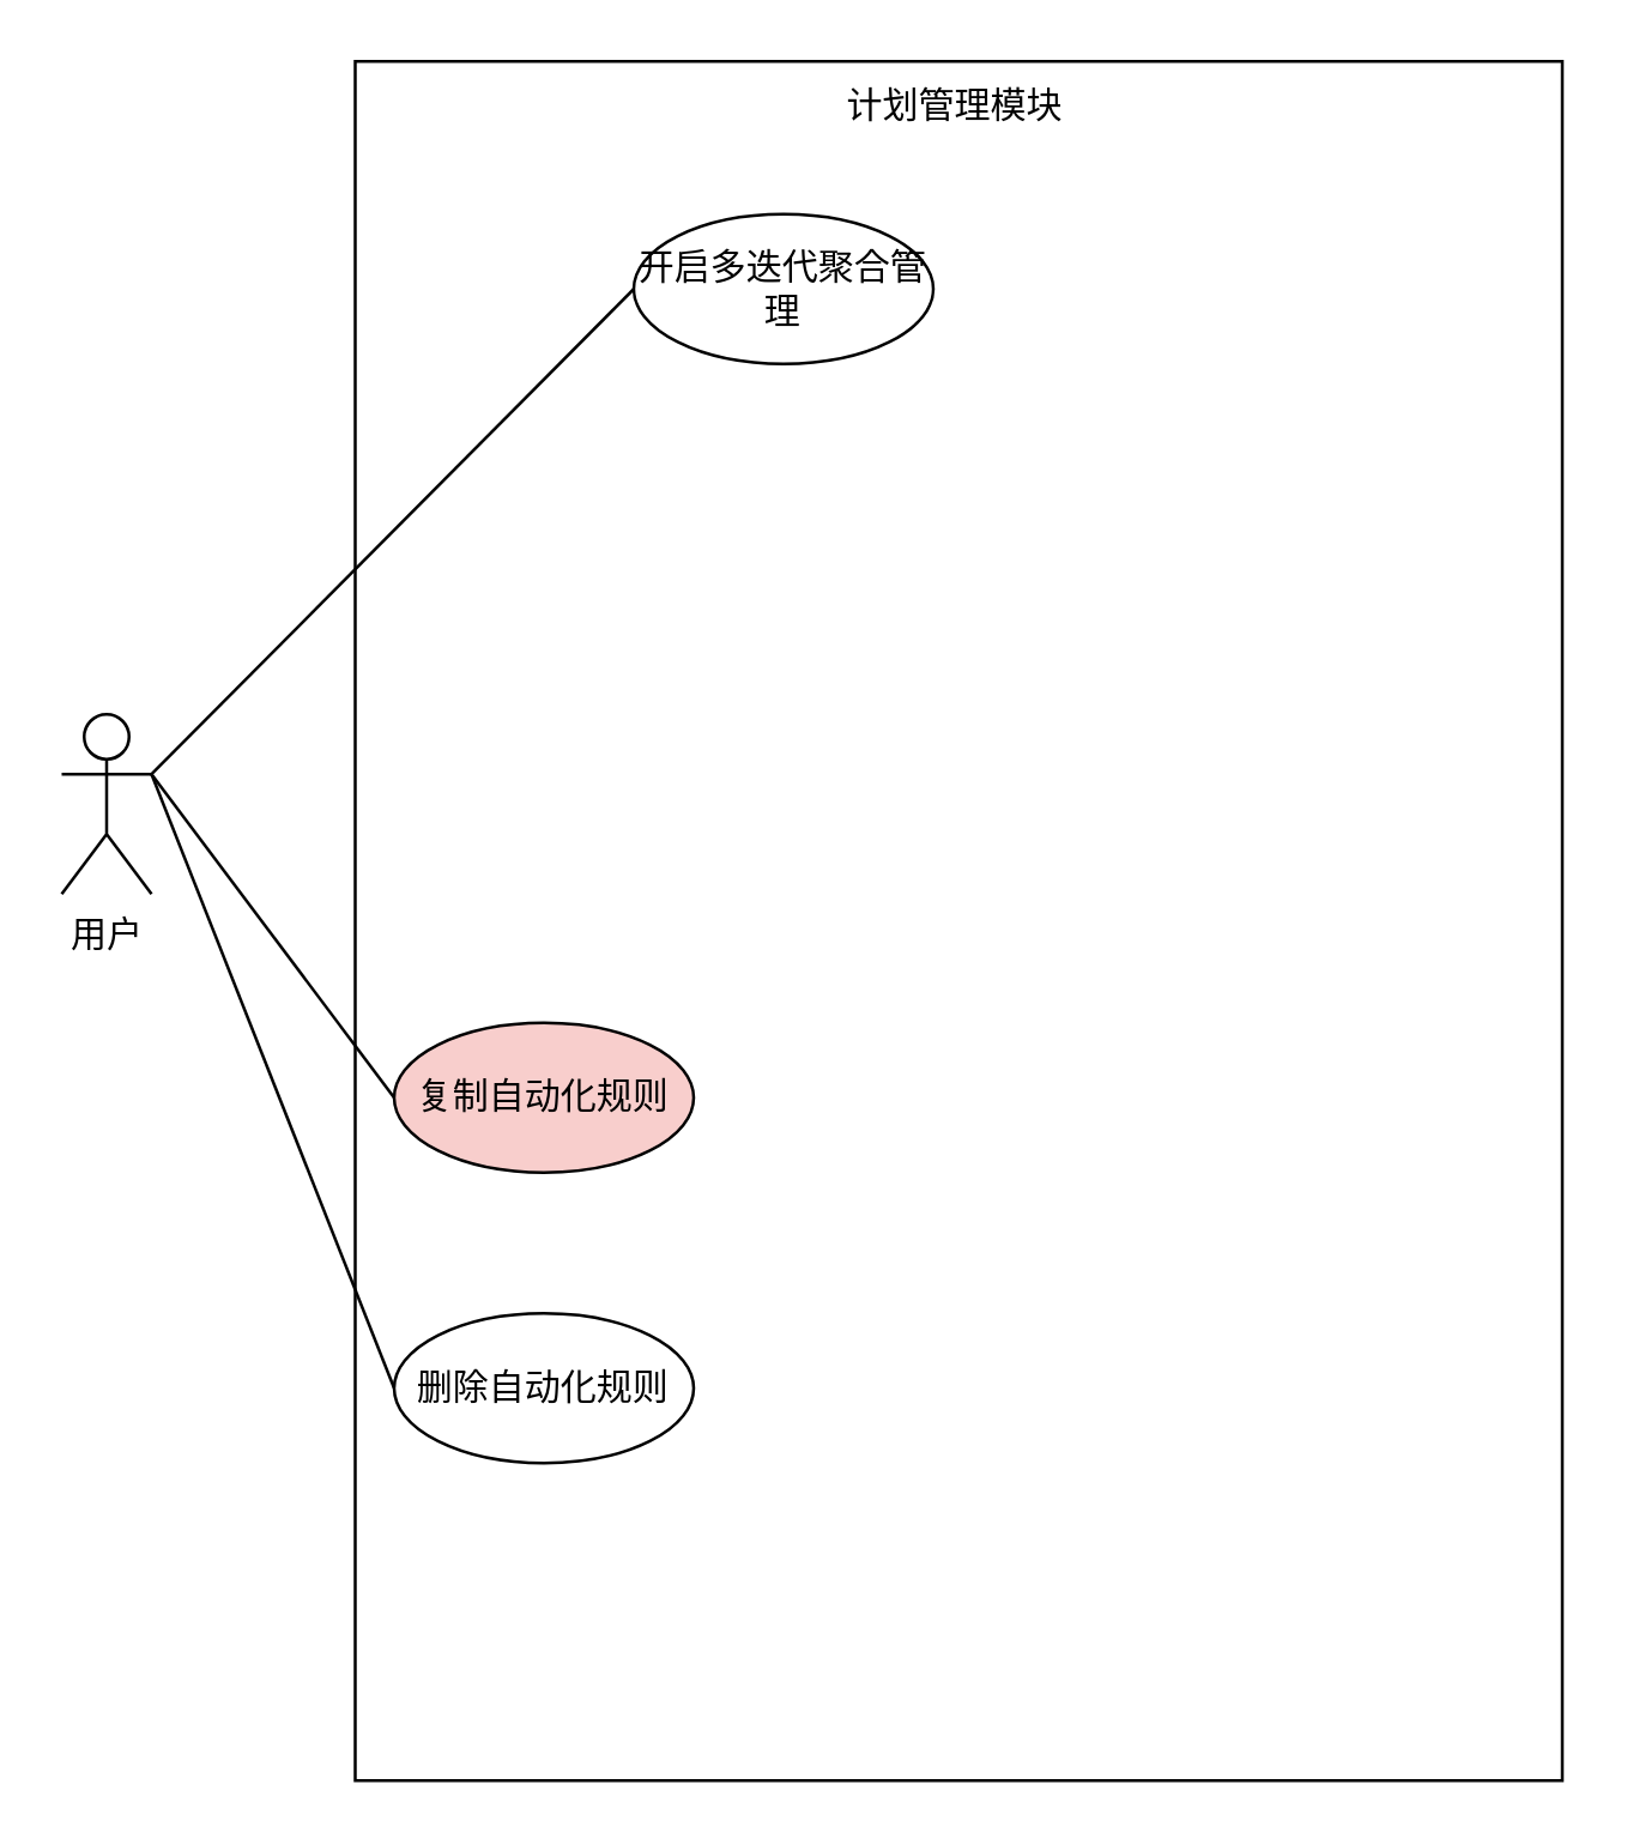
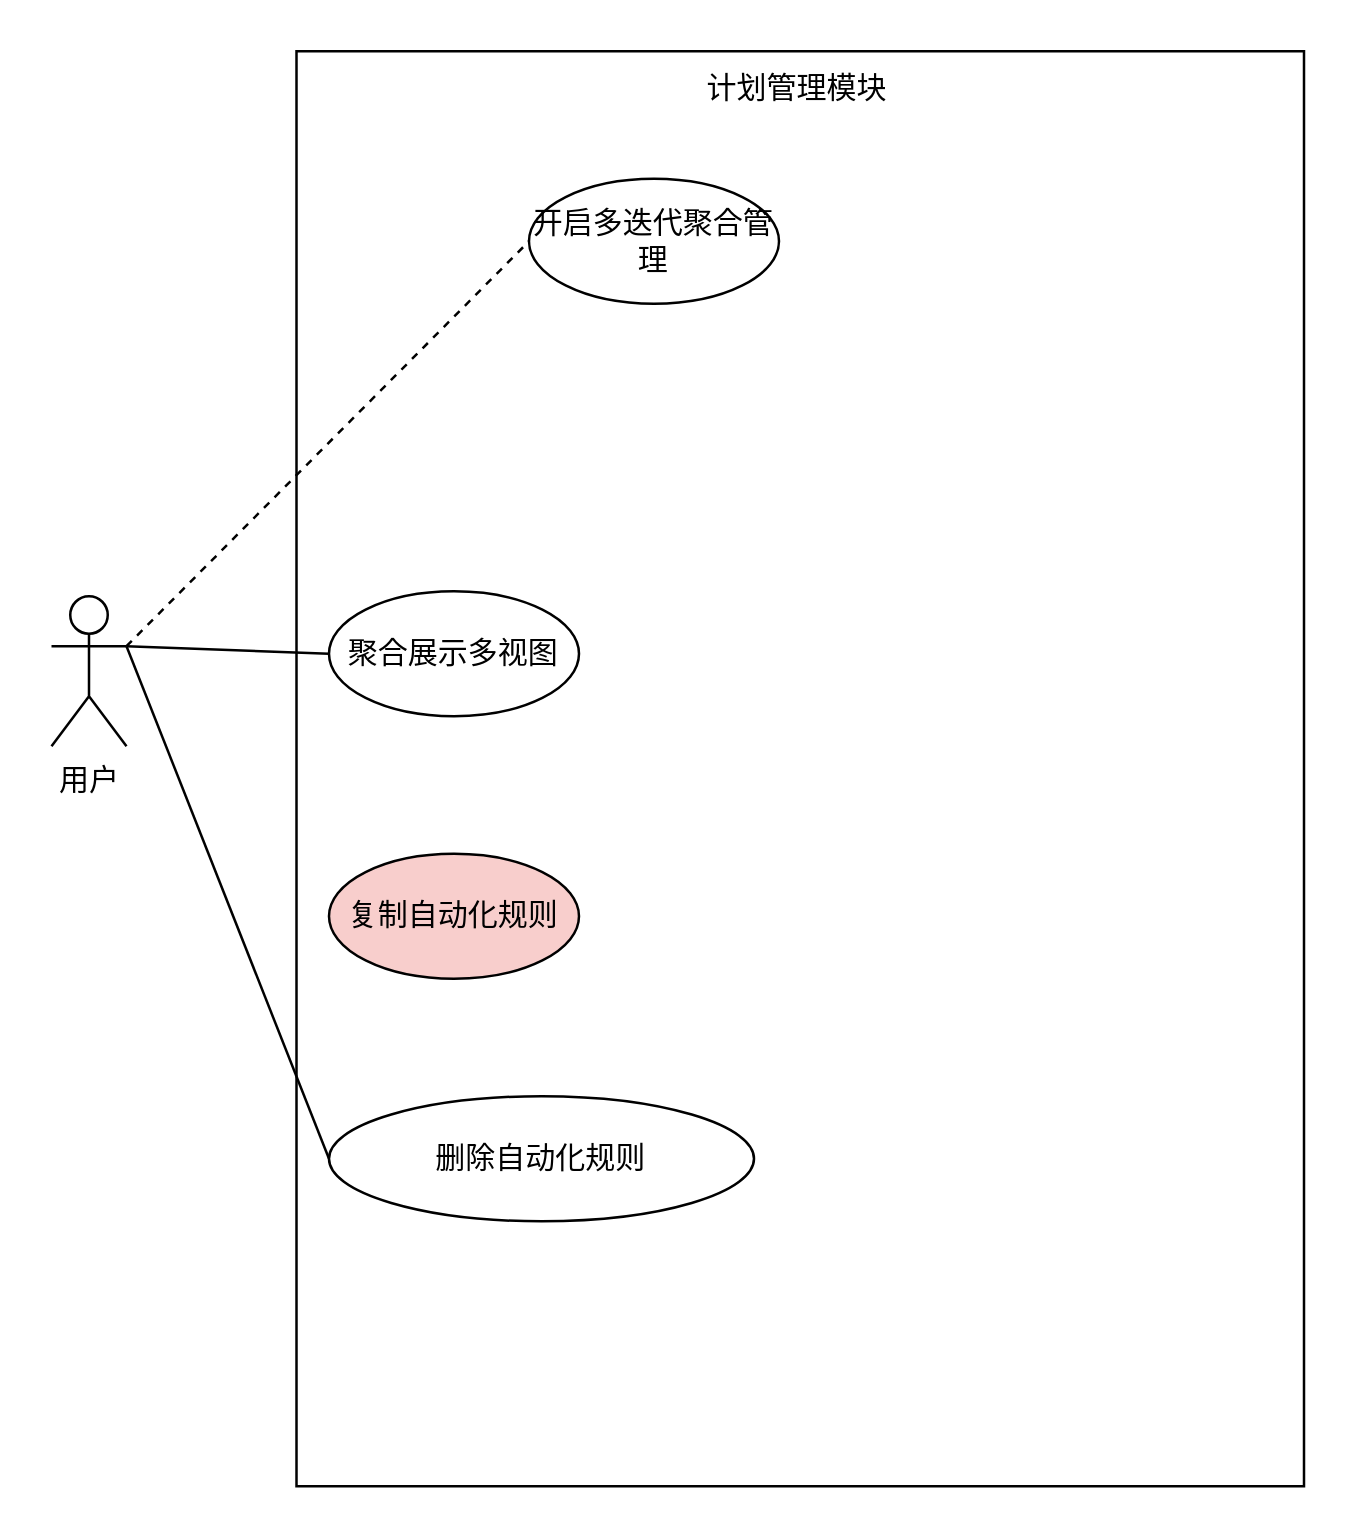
  <mxCell id="0" />
  <mxCell id="1" parent="0" />
  <mxCell id="2" value="用户" style="shape=umlActor;verticalLabelPosition=bottom;verticalAlign=top;html=1;" vertex="1" parent="1"><mxGeometry x="20" y="238" width="30" height="60" as="geometry" /></mxCell>
  <mxCell id="3" value="" style="rounded=0;whiteSpace=wrap;html=1;" vertex="1" parent="1"><mxGeometry x="118" y="20" width="403" height="574" as="geometry" /></mxCell>
  <mxCell id="4" value="计划管理模块" style="text;html=1;align=center;verticalAlign=middle;whiteSpace=wrap;rounded=0;" vertex="1" parent="1"><mxGeometry x="269" y="20" width="99" height="30" as="geometry" /></mxCell>
+ <mxCell id="5" value="聚合展示多视图" style="ellipse;whiteSpace=wrap;html=1;" vertex="1" parent="1"><mxGeometry x="131" y="236" width="100" height="50" as="geometry" /></mxCell>
+ <mxCell id="6" value="" style="endArrow=none;html=1;rounded=0;exitX=1;exitY=0.333;exitDx=0;exitDy=0;exitPerimeter=0;entryX=0;entryY=0.5;entryDx=0;entryDy=0;" edge="1" parent="1" source="2" target="5"><mxGeometry width="50" height="50" relative="1" as="geometry"><mxPoint x="47" y="268" as="sourcePoint" /><mxPoint x="129" y="253" as="targetPoint" /></mxGeometry></mxCell>
  <mxCell id="7" value="开启多迭代聚合管理" style="ellipse;whiteSpace=wrap;html=1;" vertex="1" parent="1"><mxGeometry x="211" y="71" width="100" height="50" as="geometry" /></mxCell>
- <mxCell id="8" value="删除自动化规则" style="ellipse;whiteSpace=wrap;html=1;" vertex="1" parent="1"><mxGeometry x="131" y="438" width="100" height="50" as="geometry" /></mxCell>
+ <mxCell id="8" value="删除自动化规则" style="ellipse;whiteSpace=wrap;html=1;" vertex="1" parent="1"><mxGeometry x="131" y="438" width="170" height="50" as="geometry" /></mxCell>
  <mxCell id="9" value="复制自动化规则" style="ellipse;whiteSpace=wrap;html=1;fillColor=#f8cecc;" vertex="1" parent="1"><mxGeometry x="131" y="341" width="100" height="50" as="geometry" /></mxCell>
  <mxCell id="10" value="" style="endArrow=none;html=1;rounded=0;exitX=1;exitY=0.333;exitDx=0;exitDy=0;exitPerimeter=0;entryX=0;entryY=0.5;entryDx=0;entryDy=0;" edge="1" parent="1" source="2" target="8"><mxGeometry width="50" height="50" relative="1" as="geometry"><mxPoint x="60" y="268" as="sourcePoint" /><mxPoint x="157" y="515" as="targetPoint" /></mxGeometry></mxCell>
- <mxCell id="11" value="" style="endArrow=none;html=1;rounded=0;exitX=1;exitY=0.333;exitDx=0;exitDy=0;exitPerimeter=0;entryX=0;entryY=0.5;entryDx=0;entryDy=0;" edge="1" parent="1" source="2" target="9"><mxGeometry width="50" height="50" relative="1" as="geometry"><mxPoint x="60" y="268" as="sourcePoint" /><mxPoint x="157" y="436" as="targetPoint" /></mxGeometry></mxCell>
- <mxCell id="12" value="" style="endArrow=none;html=1;rounded=0;entryX=0;entryY=0.5;entryDx=0;entryDy=0;exitX=1;exitY=0.333;exitDx=0;exitDy=0;exitPerimeter=0;" edge="1" parent="1" source="2" target="7"><mxGeometry width="50" height="50" relative="1" as="geometry"><mxPoint x="51" y="258" as="sourcePoint" /><mxPoint x="157" y="356" as="targetPoint" /></mxGeometry></mxCell>
+ <mxCell id="12" value="" style="endArrow=none;html=1;rounded=0;entryX=0;entryY=0.5;entryDx=0;entryDy=0;exitX=1;exitY=0.333;exitDx=0;exitDy=0;exitPerimeter=0;dashed=1;" edge="1" parent="1" source="2" target="7"><mxGeometry width="50" height="50" relative="1" as="geometry"><mxPoint x="51" y="258" as="sourcePoint" /><mxPoint x="157" y="356" as="targetPoint" /></mxGeometry></mxCell>
